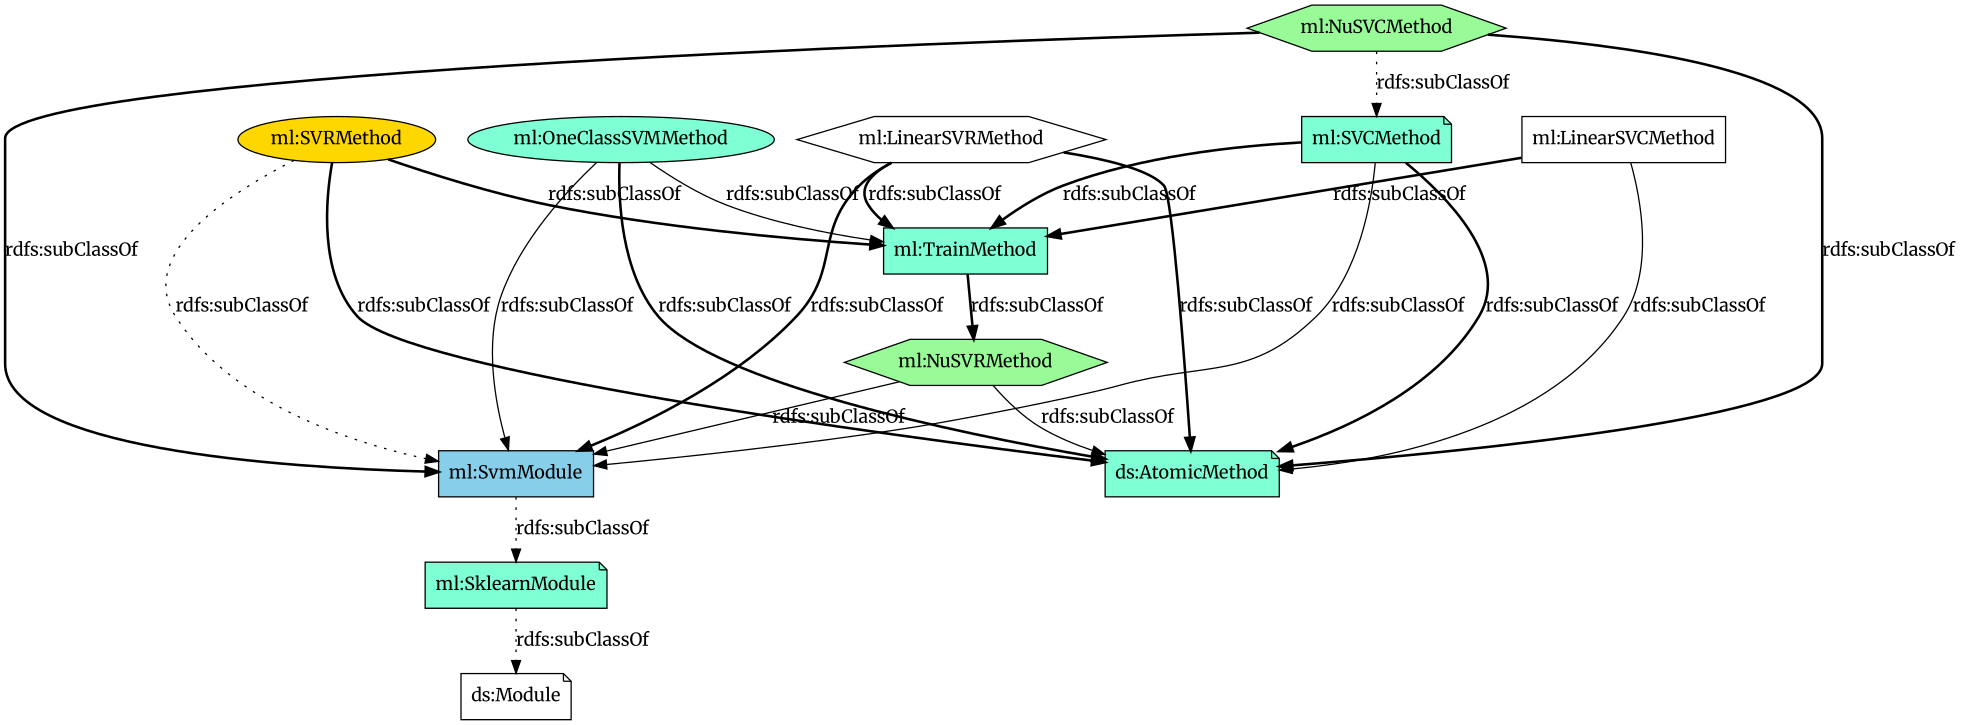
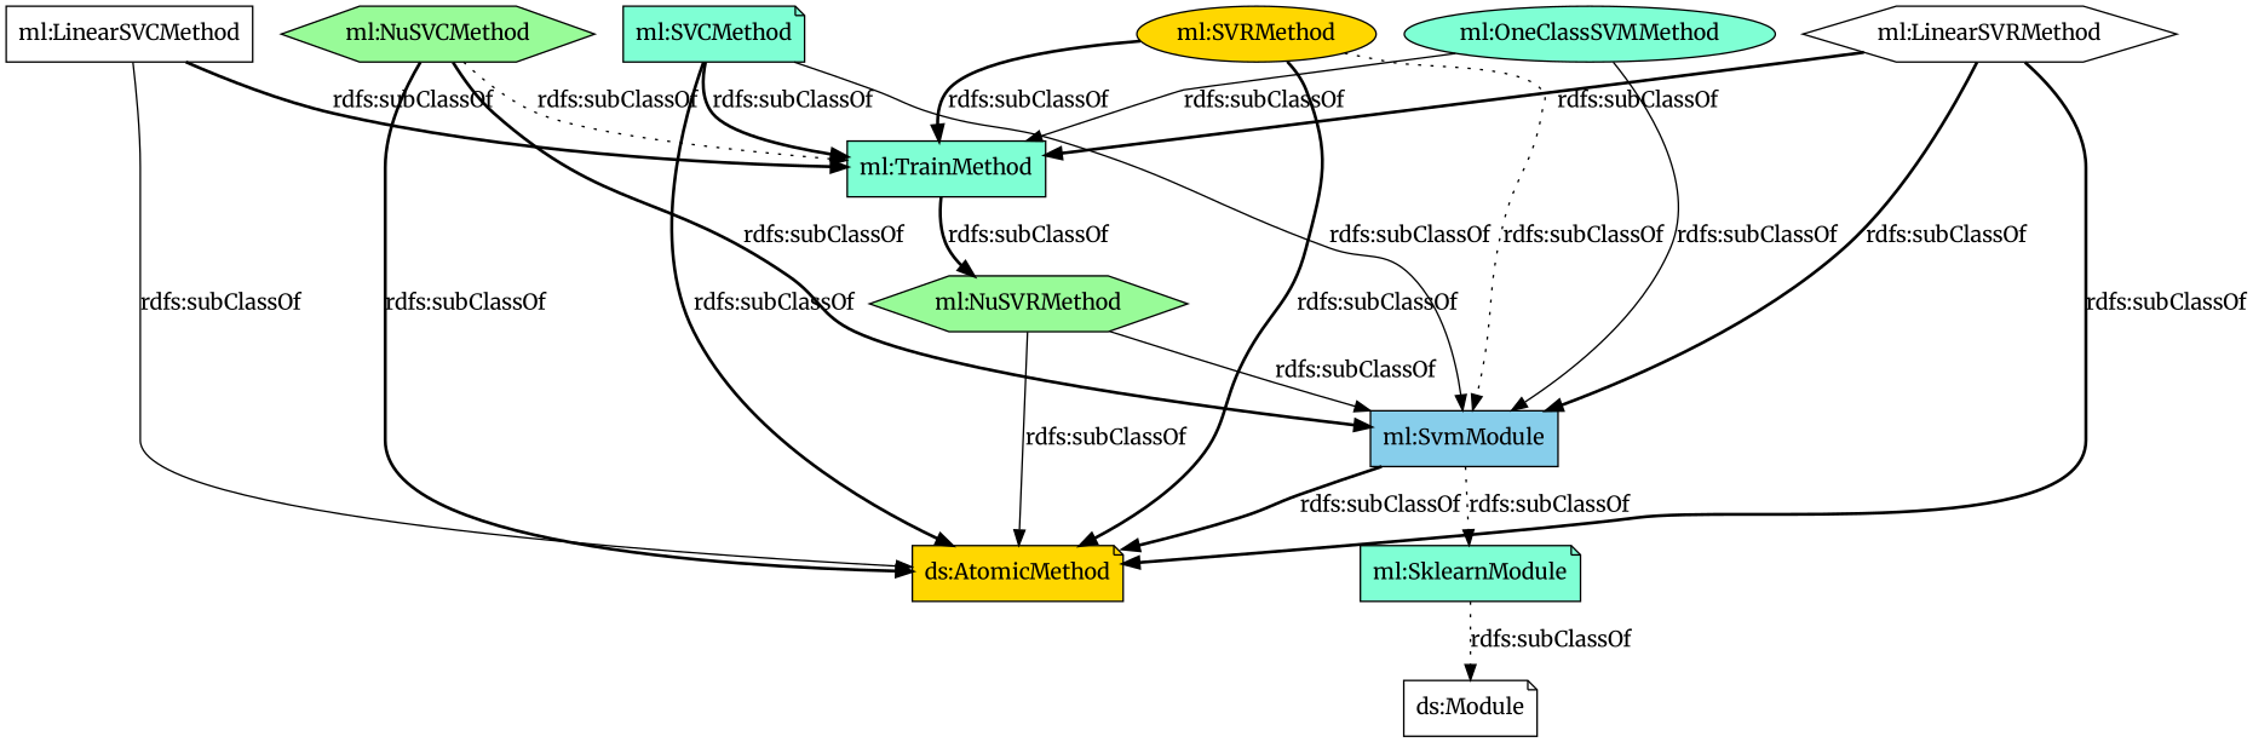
  digraph {
    fontname=Merriweather
    rankdir=TB
    node [color=black fillcolor=aquamarine fontname=Merriweather shape=note style=filled]
    edge [fontname=Merriweather style=bold]
    "ml:SvmModule" [fillcolor=skyblue shape=box]
    "ml:SVCMethod"
    "ml:TrainMethod" [shape=box]
-   "ds:AtomicMethod"
+   "ds:AtomicMethod" [fillcolor=gold]
    "ml:SklearnModule"
    "ml:NuSVRMethod" [fillcolor=palegreen shape=hexagon]
    "ml:NuSVCMethod" [fillcolor=palegreen shape=hexagon]
    "ml:LinearSVCMethod" [fillcolor=white shape=box]
    "ml:SVRMethod" [fillcolor=gold shape=ellipse]
    "ml:OneClassSVMMethod" [shape=ellipse]
    "ml:LinearSVRMethod" [fillcolor=white shape=hexagon]
    "ds:Module" [fillcolor=white]
    "ml:SvmModule" -> "ml:SklearnModule" [label="rdfs:subClassOf" style=dotted]
    "ml:SVCMethod" -> "ml:SvmModule" [label="rdfs:subClassOf" style=solid]
    "ml:SVCMethod" -> "ml:TrainMethod" [label="rdfs:subClassOf"]
    "ml:SVCMethod" -> "ds:AtomicMethod" [label="rdfs:subClassOf"]
    "ml:TrainMethod" -> "ml:NuSVRMethod" [label="rdfs:subClassOf"]
    "ml:SklearnModule" -> "ds:Module" [label="rdfs:subClassOf" style=dotted]
    "ml:NuSVRMethod" -> "ml:SvmModule" [label="rdfs:subClassOf" style=solid]
    "ml:NuSVRMethod" -> "ds:AtomicMethod" [label="rdfs:subClassOf" style=solid]
    "ml:NuSVCMethod" -> "ml:SvmModule" [label="rdfs:subClassOf"]
-   "ml:NuSVCMethod" -> "ml:SVCMethod" [label="rdfs:subClassOf" style=dotted]
+   "ml:NuSVCMethod" -> "ml:TrainMethod" [label="rdfs:subClassOf" style=dotted]
    "ml:NuSVCMethod" -> "ds:AtomicMethod" [label="rdfs:subClassOf"]
    "ml:LinearSVCMethod" -> "ml:TrainMethod" [label="rdfs:subClassOf"]
    "ml:LinearSVCMethod" -> "ds:AtomicMethod" [label="rdfs:subClassOf" style=solid]
    "ml:SVRMethod" -> "ml:SvmModule" [label="rdfs:subClassOf" style=dotted]
    "ml:SVRMethod" -> "ml:TrainMethod" [label="rdfs:subClassOf"]
    "ml:SVRMethod" -> "ds:AtomicMethod" [label="rdfs:subClassOf"]
    "ml:OneClassSVMMethod" -> "ml:SvmModule" [label="rdfs:subClassOf" style=solid]
    "ml:OneClassSVMMethod" -> "ml:TrainMethod" [label="rdfs:subClassOf" style=solid]
-   "ml:OneClassSVMMethod" -> "ds:AtomicMethod" [label="rdfs:subClassOf"]
+   "ml:SvmModule" -> "ds:AtomicMethod" [label="rdfs:subClassOf"]
    "ml:LinearSVRMethod" -> "ml:SvmModule" [label="rdfs:subClassOf"]
    "ml:LinearSVRMethod" -> "ml:TrainMethod" [label="rdfs:subClassOf"]
    "ml:LinearSVRMethod" -> "ds:AtomicMethod" [label="rdfs:subClassOf"]
  }
